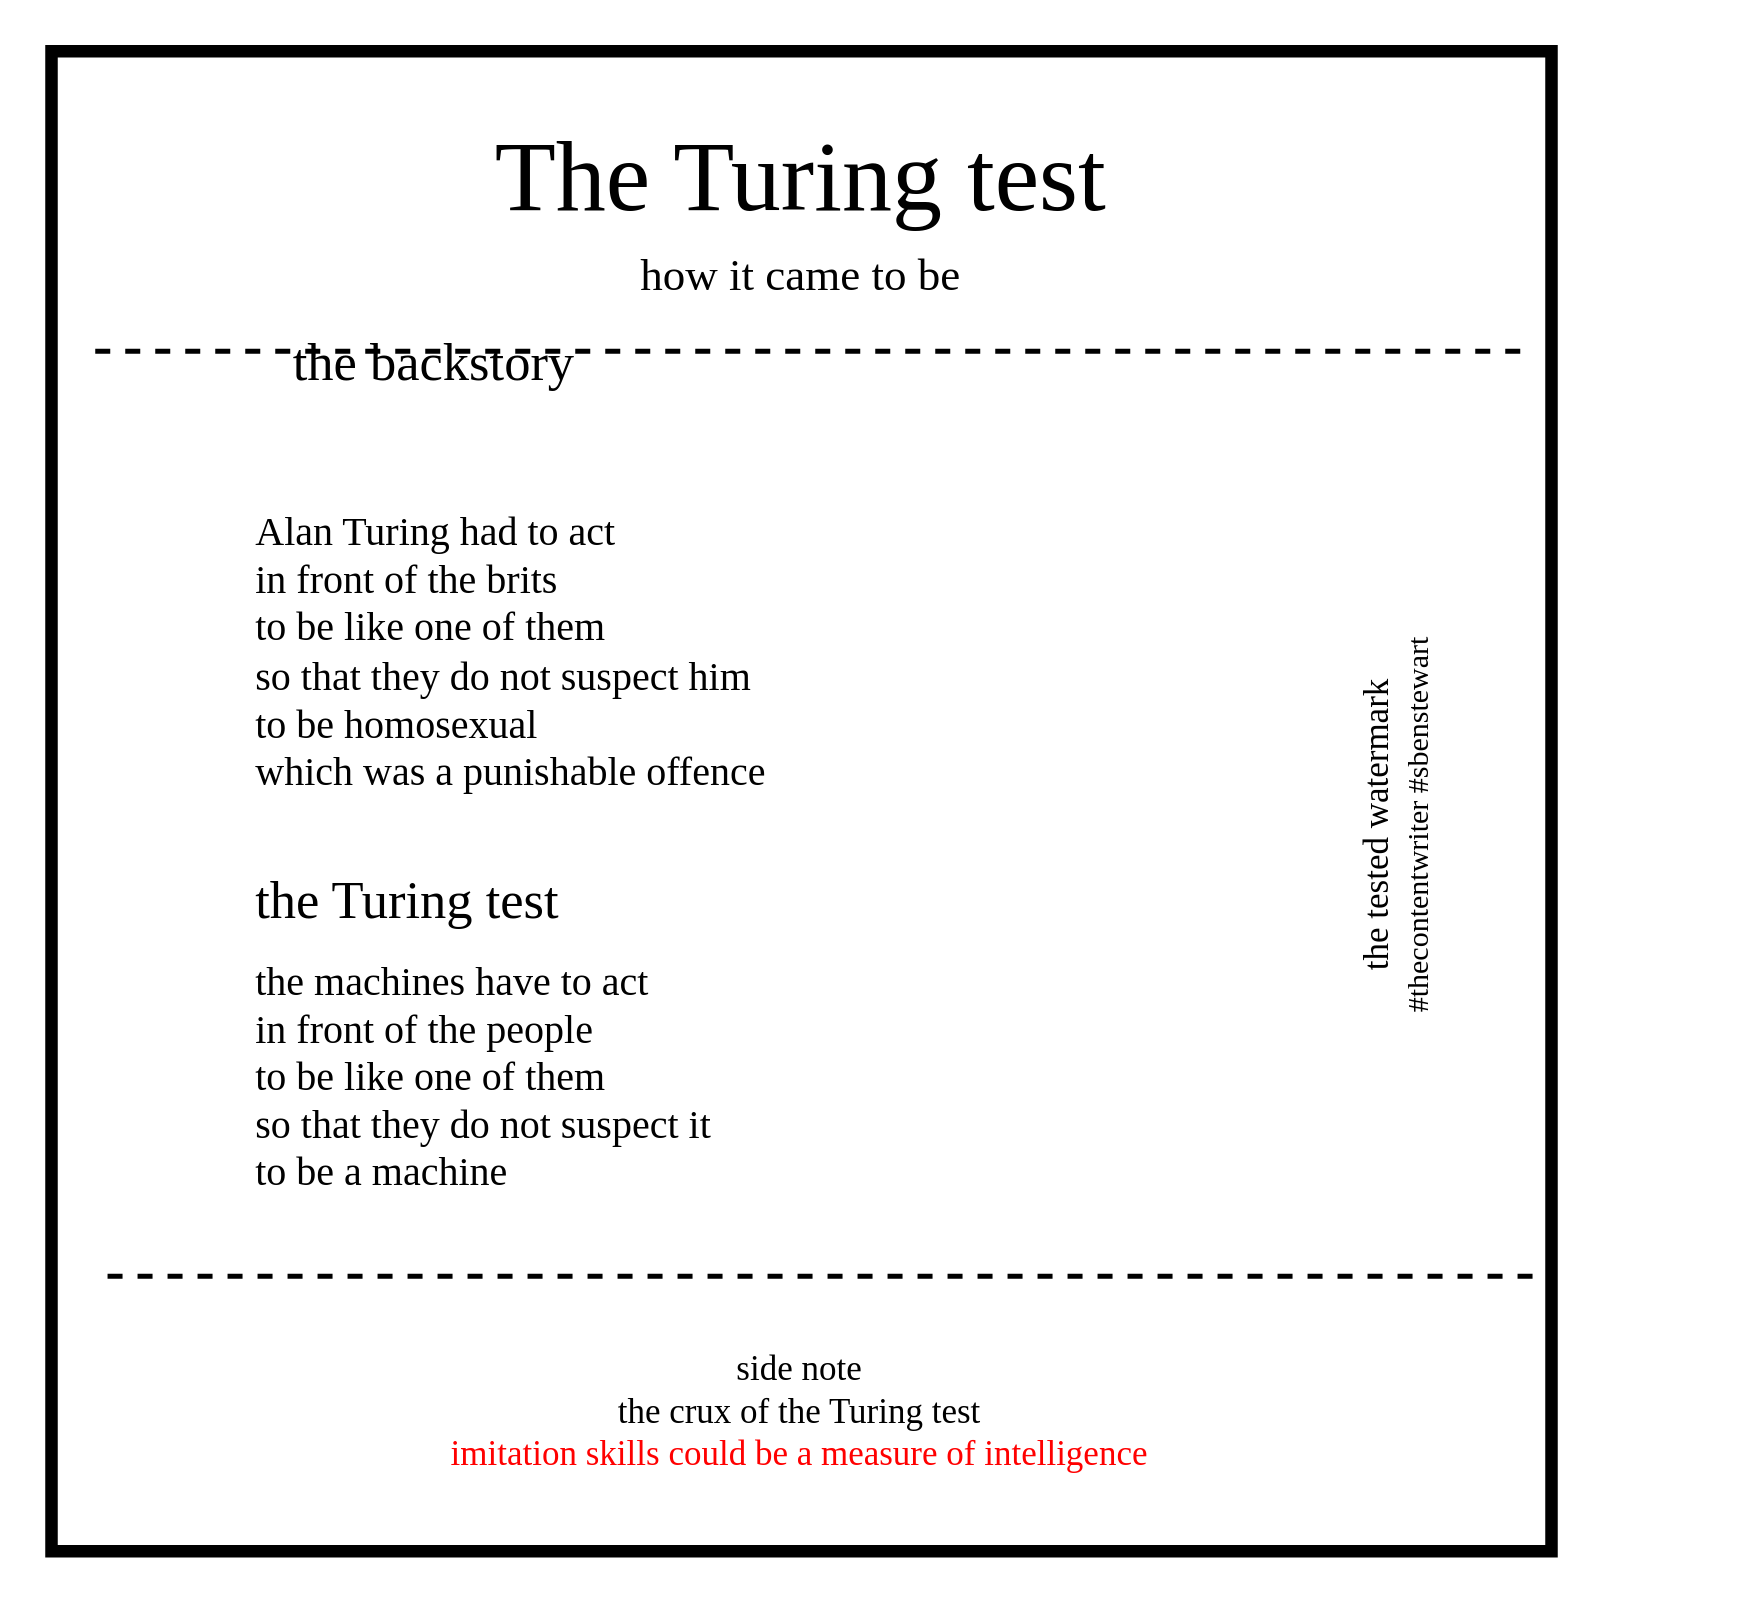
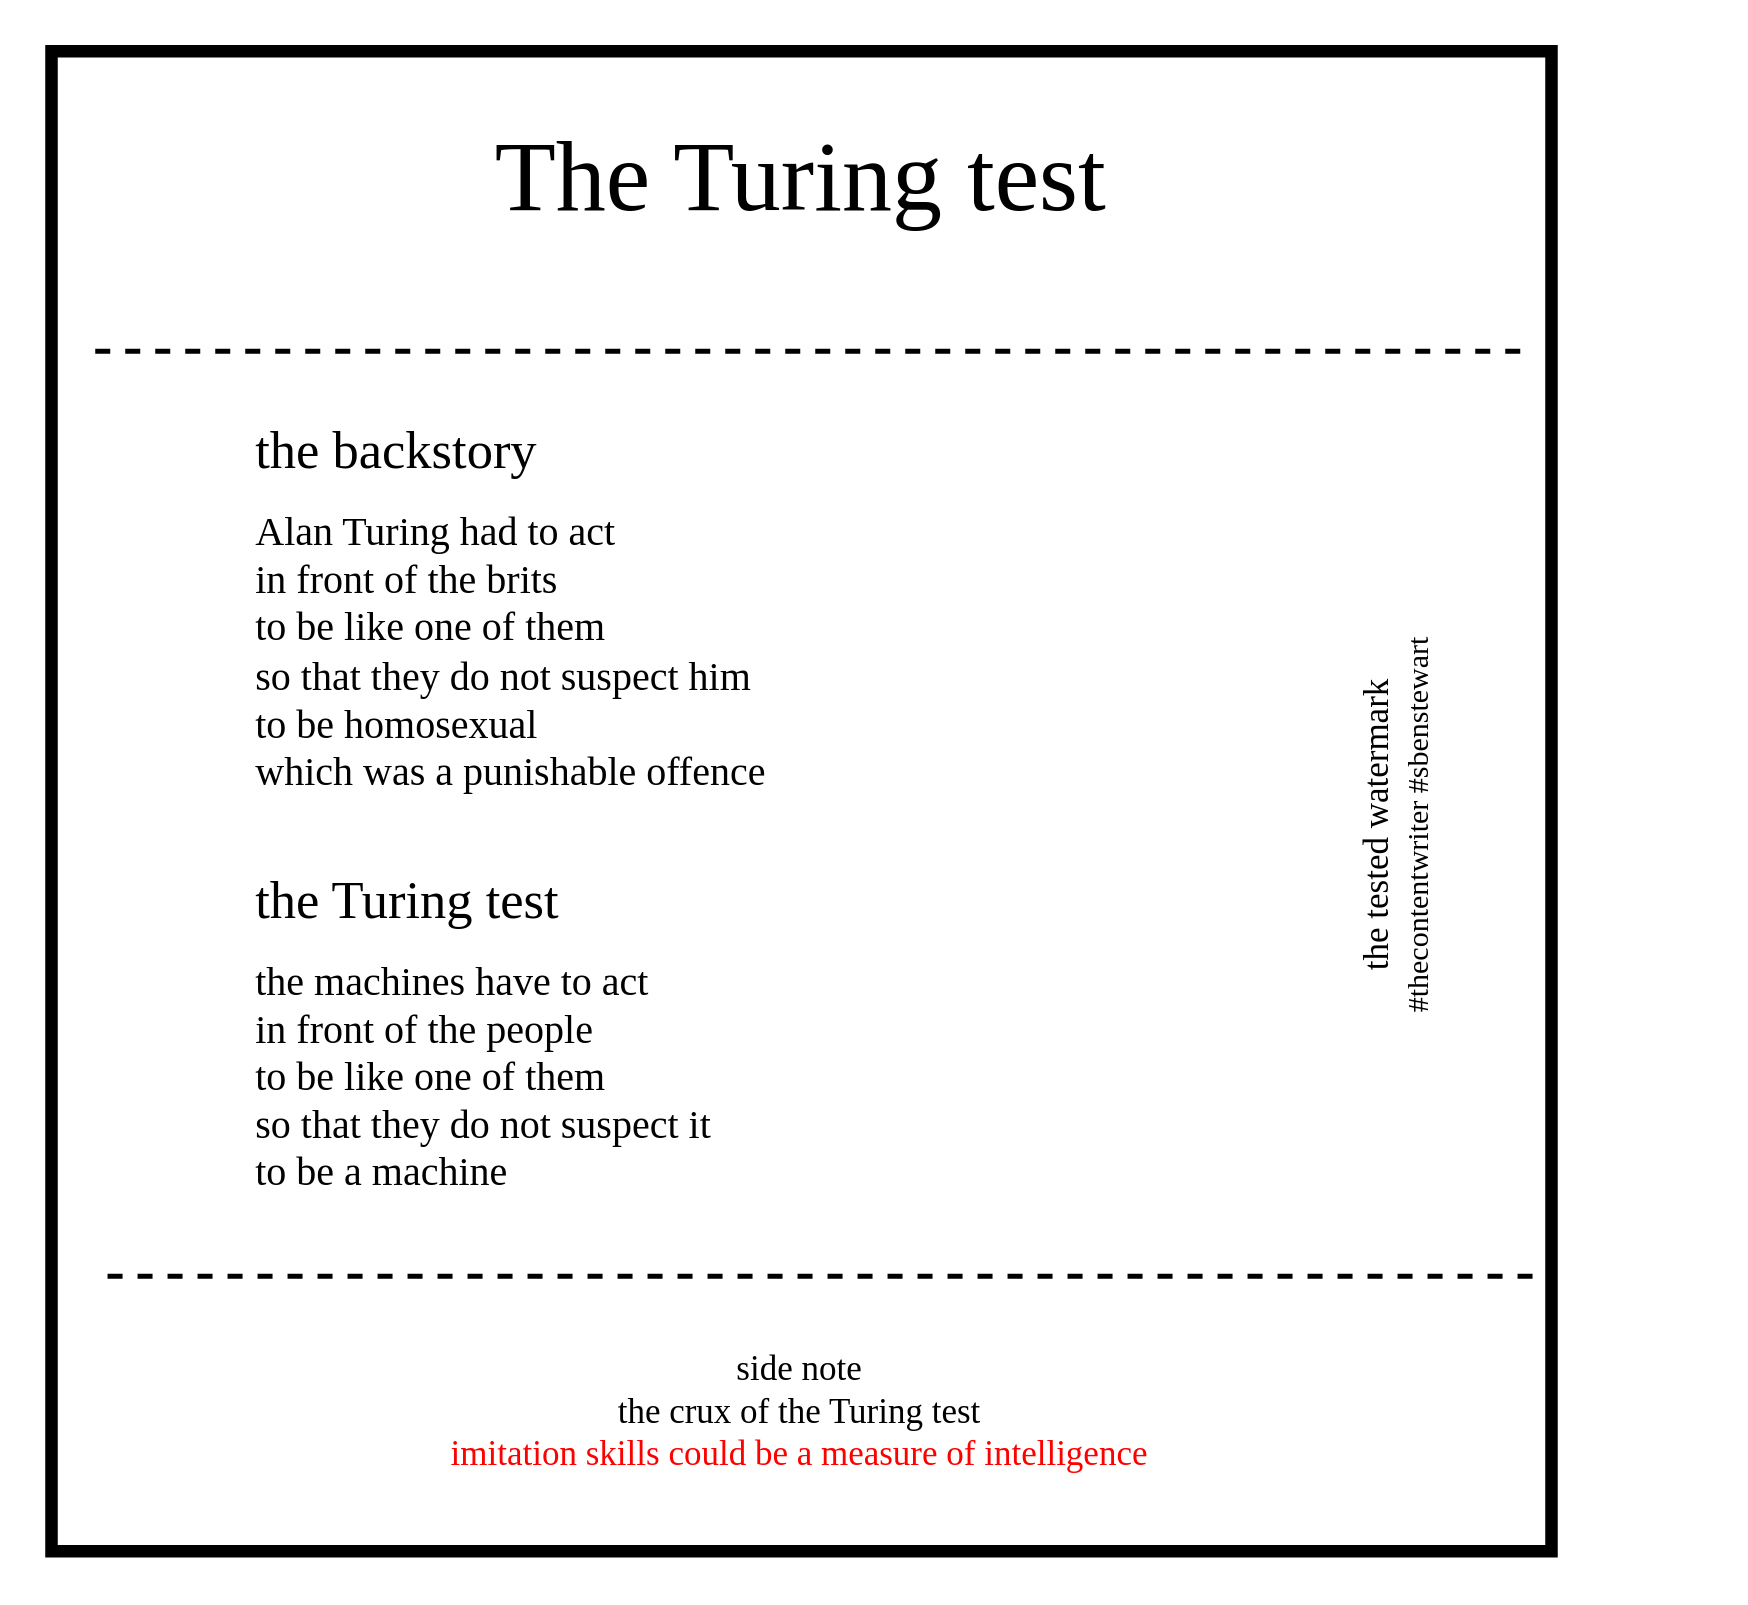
  <mxCell id="0" />
  <mxCell id="1" parent="0" />
  <mxCell id="2" value="" style="whiteSpace=wrap;html=1;aspect=fixed;strokeWidth=5;" parent="1" vertex="1"><mxGeometry x="20" y="20" width="600" height="600" as="geometry" /></mxCell>
  <mxCell id="3" value="&lt;font face=&quot;xkcd&quot;&gt;&lt;span style=&quot;font-size: 40px&quot;&gt;The Turing test&lt;/span&gt;&lt;br&gt;&lt;/font&gt;" style="text;html=1;strokeColor=none;fillColor=none;align=center;verticalAlign=middle;whiteSpace=wrap;rounded=0;" parent="1" vertex="1"><mxGeometry x="20" y="60" width="600" height="20" as="geometry" /></mxCell>
- <mxCell id="4" value="&lt;font face=&quot;xkcd&quot;&gt;&lt;span style=&quot;font-size: 18px&quot;&gt;how it came to be&lt;/span&gt;&lt;br&gt;&lt;/font&gt;" style="text;html=1;strokeColor=none;fillColor=none;align=center;verticalAlign=middle;whiteSpace=wrap;rounded=0;" parent="1" vertex="1"><mxGeometry x="20" y="100" width="600" height="20" as="geometry" /></mxCell>
  <mxCell id="5" value="" style="endArrow=none;dashed=1;html=1;strokeWidth=2;" parent="1" edge="1"><mxGeometry width="50" height="50" relative="1" as="geometry"><mxPoint x="607.5" y="140" as="sourcePoint" /><mxPoint x="32.5" y="140" as="targetPoint" /></mxGeometry></mxCell>
  <mxCell id="6" value="" style="endArrow=none;dashed=1;html=1;strokeWidth=2;" parent="1" edge="1"><mxGeometry width="50" height="50" relative="1" as="geometry"><mxPoint x="612.42" y="510" as="sourcePoint" /><mxPoint x="37.42" y="510" as="targetPoint" /></mxGeometry></mxCell>
  <mxCell id="7" value="&lt;font face=&quot;xkcd&quot;&gt;&lt;span style=&quot;font-size: 14px&quot;&gt;side note&lt;br&gt;&lt;/span&gt;&lt;span style=&quot;font-size: 14px&quot;&gt;the crux of the Turing test&lt;br&gt;&lt;/span&gt;&lt;/font&gt;&lt;font color=&quot;#ff0000&quot;&gt;&lt;font face=&quot;xkcd&quot;&gt;&lt;span style=&quot;font-size: 14px&quot;&gt;imitation&amp;nbsp;&lt;/span&gt;&lt;/font&gt;&lt;/font&gt;&lt;span style=&quot;color: rgb(255 , 0 , 0) ; font-family: &amp;#34;xkcd&amp;#34; ; font-size: 14px&quot;&gt;skills&lt;/span&gt;&lt;font color=&quot;#ff0000&quot;&gt;&lt;font face=&quot;xkcd&quot;&gt;&lt;span style=&quot;font-size: 14px&quot;&gt;&amp;nbsp;could be a measure of intelligence&lt;/span&gt;&lt;/font&gt;&lt;/font&gt;&lt;font face=&quot;xkcd&quot;&gt;&lt;br&gt;&lt;/font&gt;" style="text;html=1;strokeColor=none;fillColor=none;align=center;verticalAlign=middle;whiteSpace=wrap;rounded=0;" parent="1" vertex="1"><mxGeometry x="37.41" y="530" width="565.17" height="70" as="geometry" /></mxCell>
  <mxCell id="8" style="edgeStyle=orthogonalEdgeStyle;rounded=0;orthogonalLoop=1;jettySize=auto;html=1;exitX=0.5;exitY=1;exitDx=0;exitDy=0;strokeWidth=2;" parent="1" edge="1"><mxGeometry relative="1" as="geometry"><mxPoint x="471" y="381" as="sourcePoint" /><mxPoint x="471" y="381" as="targetPoint" /></mxGeometry></mxCell>
  <mxCell id="9" value="&lt;font face=&quot;xkcd&quot;&gt;&lt;span style=&quot;font-size: 14px&quot;&gt;the tested watermark&lt;/span&gt;&lt;/font&gt;&lt;font face=&quot;xkcd&quot;&gt;&lt;span style=&quot;font-size: 14px&quot;&gt;&lt;br&gt;&lt;/span&gt;#thecontentwriter #sbenstewart&lt;br&gt;&lt;/font&gt;" style="text;html=1;strokeColor=none;fillColor=none;align=center;verticalAlign=middle;whiteSpace=wrap;rounded=0;rotation=-90;" parent="1" vertex="1"><mxGeometry x="440" y="320" width="236.56" height="20" as="geometry" /></mxCell>
  <mxCell id="10" value="Alan Turing had to act&amp;nbsp;&amp;nbsp;&lt;br&gt;in front of the brits&lt;br&gt;to be like one of them&amp;nbsp;&amp;nbsp;&lt;br&gt;so that they do not suspect him &lt;br&gt;to be homosexual&lt;br&gt;which was a punishable offence" style="text;html=1;strokeColor=none;fillColor=none;align=left;verticalAlign=middle;whiteSpace=wrap;rounded=0;fontFamily=xkcd;fontSize=16;" parent="1" vertex="1"><mxGeometry x="100" y="190" width="400" height="140" as="geometry" /></mxCell>
  <mxCell id="11" value="the machines have to act&amp;nbsp;&amp;nbsp;&lt;br&gt;in front of the people&lt;br&gt;to be like one of them&amp;nbsp;&amp;nbsp;&lt;br&gt;so that they do not suspect it&amp;nbsp;&lt;br&gt;to be a machine" style="text;html=1;strokeColor=none;fillColor=none;align=left;verticalAlign=middle;whiteSpace=wrap;rounded=0;fontFamily=xkcd;fontSize=16;" vertex="1" parent="1"><mxGeometry x="100" y="370" width="400" height="120" as="geometry" /></mxCell>
- <mxCell id="12" value="&lt;div style=&quot;font-size: 21px&quot;&gt;&lt;span style=&quot;font-size: 21px ; font-family: &amp;#34;xkcd&amp;#34;&quot;&gt;the backstory&lt;/span&gt;&lt;/div&gt;" style="text;html=1;strokeColor=none;fillColor=none;align=left;verticalAlign=middle;whiteSpace=wrap;rounded=0;fontSize=21;" vertex="1" parent="1"><mxGeometry x="115" y="135" width="430.28" height="20" as="geometry" /></mxCell>
+ <mxCell id="12" value="&lt;div style=&quot;font-size: 21px&quot;&gt;&lt;span style=&quot;font-size: 21px ; font-family: &amp;#34;xkcd&amp;#34;&quot;&gt;the backstory&lt;/span&gt;&lt;/div&gt;" style="text;html=1;strokeColor=none;fillColor=none;align=left;verticalAlign=middle;whiteSpace=wrap;rounded=0;fontSize=21;" vertex="1" parent="1"><mxGeometry x="100" y="170" width="430.28" height="20" as="geometry" /></mxCell>
  <mxCell id="13" value="&lt;div style=&quot;font-size: 21px&quot;&gt;&lt;span style=&quot;font-size: 21px ; font-family: &amp;#34;xkcd&amp;#34;&quot;&gt;the Turing test&lt;/span&gt;&lt;/div&gt;" style="text;html=1;strokeColor=none;fillColor=none;align=left;verticalAlign=middle;whiteSpace=wrap;rounded=0;fontSize=21;" vertex="1" parent="1"><mxGeometry x="100" y="350" width="430.28" height="20" as="geometry" /></mxCell>
